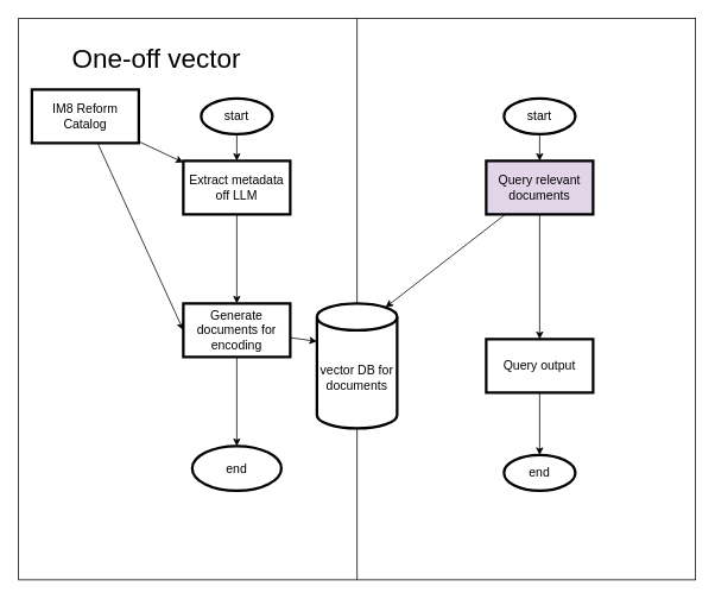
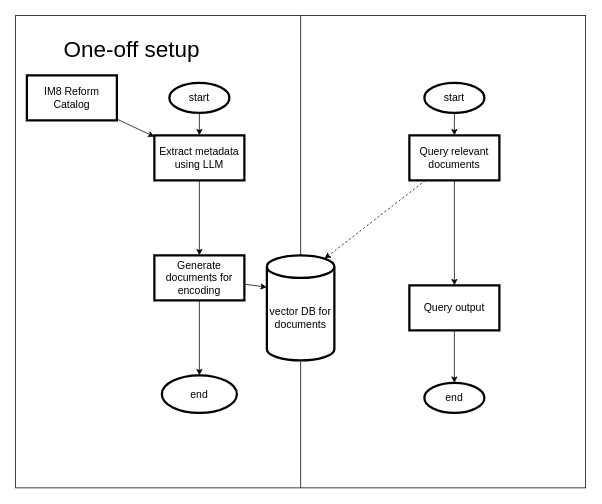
  <mxCell id="0" />
  <mxCell id="1" parent="0" />
  <mxCell id="2" value="" style="rounded=0;whiteSpace=wrap;html=1;" vertex="1" parent="1"><mxGeometry x="20" y="20" width="760" height="630" as="geometry" /></mxCell>
- <mxCell id="3" value="&lt;font style=&quot;font-size: 30px;&quot;&gt;One-off vector&lt;/font&gt;" style="text;html=1;strokeColor=none;fillColor=none;align=center;verticalAlign=middle;whiteSpace=wrap;rounded=0;strokeWidth=3;" vertex="1" parent="1"><mxGeometry x="45" y="50" width="260" height="30" as="geometry" /></mxCell>
+ <mxCell id="3" value="&lt;font style=&quot;font-size: 30px;&quot;&gt;One-off setup&lt;/font&gt;" style="text;html=1;strokeColor=none;fillColor=none;align=center;verticalAlign=middle;whiteSpace=wrap;rounded=0;strokeWidth=3;" vertex="1" parent="1"><mxGeometry x="45" y="50" width="260" height="30" as="geometry" /></mxCell>
  <mxCell id="4" value="" style="endArrow=none;html=1;fontSize=30;entryX=0.5;entryY=0;entryDx=0;entryDy=0;exitX=0.5;exitY=1;exitDx=0;exitDy=0;startArrow=none;" edge="1" parent="1" source="16" target="2"><mxGeometry width="50" height="50" relative="1" as="geometry"><mxPoint x="375" y="340" as="sourcePoint" /><mxPoint x="425" y="290" as="targetPoint" /></mxGeometry></mxCell>
  <mxCell id="5" style="edgeStyle=none;html=1;entryX=0.5;entryY=0;entryDx=0;entryDy=0;fontSize=14;" edge="1" parent="1" source="6" target="11"><mxGeometry relative="1" as="geometry" /></mxCell>
  <mxCell id="6" value="start" style="ellipse;whiteSpace=wrap;html=1;strokeWidth=3;fontSize=14;" vertex="1" parent="1"><mxGeometry x="225" y="110" width="80" height="40" as="geometry" /></mxCell>
  <mxCell id="7" style="edgeStyle=none;html=1;fontSize=14;" edge="1" parent="1" source="9" target="11"><mxGeometry relative="1" as="geometry" /></mxCell>
- <mxCell id="8" style="edgeStyle=none;html=1;entryX=0;entryY=0.5;entryDx=0;entryDy=0;fontSize=14;" edge="1" parent="1" source="9" target="14"><mxGeometry relative="1" as="geometry" /></mxCell>
  <mxCell id="9" value="IM8 Reform&lt;br&gt;Catalog" style="rounded=0;whiteSpace=wrap;html=1;strokeWidth=3;fontSize=14;" vertex="1" parent="1"><mxGeometry x="35" y="100" width="120" height="60" as="geometry" /></mxCell>
  <mxCell id="10" style="edgeStyle=none;html=1;entryX=0.5;entryY=0;entryDx=0;entryDy=0;fontSize=14;" edge="1" parent="1" source="11" target="14"><mxGeometry relative="1" as="geometry" /></mxCell>
- <mxCell id="11" value="Extract metadata off LLM" style="rounded=0;whiteSpace=wrap;html=1;strokeWidth=3;fontSize=14;" vertex="1" parent="1"><mxGeometry x="205" y="180" width="120" height="60" as="geometry" /></mxCell>
+ <mxCell id="11" value="Extract metadata using LLM" style="rounded=0;whiteSpace=wrap;html=1;strokeWidth=3;fontSize=14;" vertex="1" parent="1"><mxGeometry x="205" y="180" width="120" height="60" as="geometry" /></mxCell>
  <mxCell id="12" style="edgeStyle=none;html=1;entryX=0;entryY=0;entryDx=0;entryDy=42.5;entryPerimeter=0;fontSize=14;" edge="1" parent="1" source="14" target="16"><mxGeometry relative="1" as="geometry" /></mxCell>
  <mxCell id="13" style="edgeStyle=none;html=1;entryX=0.5;entryY=0;entryDx=0;entryDy=0;fontSize=14;" edge="1" parent="1" source="14" target="17"><mxGeometry relative="1" as="geometry" /></mxCell>
  <mxCell id="14" value="Generate documents for encoding" style="rounded=0;whiteSpace=wrap;html=1;strokeWidth=3;fontSize=14;" vertex="1" parent="1"><mxGeometry x="205" y="340" width="120" height="60" as="geometry" /></mxCell>
  <mxCell id="15" value="" style="endArrow=none;html=1;fontSize=30;entryX=0.5;entryY=0;entryDx=0;entryDy=0;exitX=0.5;exitY=1;exitDx=0;exitDy=0;" edge="1" parent="1" source="2" target="16"><mxGeometry width="50" height="50" relative="1" as="geometry"><mxPoint x="400" y="650" as="sourcePoint" /><mxPoint x="400" y="20" as="targetPoint" /></mxGeometry></mxCell>
  <mxCell id="16" value="vector DB for documents" style="shape=cylinder3;whiteSpace=wrap;html=1;boundedLbl=1;backgroundOutline=1;size=15;strokeWidth=3;fontSize=14;" vertex="1" parent="1"><mxGeometry x="355" y="340" width="90" height="140" as="geometry" /></mxCell>
  <mxCell id="17" value="end" style="ellipse;whiteSpace=wrap;html=1;strokeWidth=3;fontSize=14;" vertex="1" parent="1"><mxGeometry x="215" y="500" width="100" height="50" as="geometry" /></mxCell>
  <mxCell id="18" style="edgeStyle=none;html=1;entryX=0.5;entryY=0;entryDx=0;entryDy=0;fontSize=14;" edge="1" parent="1" source="19" target="22"><mxGeometry relative="1" as="geometry" /></mxCell>
  <mxCell id="19" value="start" style="ellipse;whiteSpace=wrap;html=1;strokeWidth=3;fontSize=14;" vertex="1" parent="1"><mxGeometry x="565" y="110" width="80" height="40" as="geometry" /></mxCell>
- <mxCell id="20" style="edgeStyle=none;html=1;entryX=0.855;entryY=0;entryDx=0;entryDy=4.35;entryPerimeter=0;fontSize=14;" edge="1" parent="1" source="22" target="16"><mxGeometry relative="1" as="geometry" /></mxCell>
+ <mxCell id="20" style="edgeStyle=none;html=1;entryX=0.855;entryY=0;entryDx=0;entryDy=4.35;entryPerimeter=0;fontSize=14;dashed=1;" edge="1" parent="1" source="22" target="16"><mxGeometry relative="1" as="geometry" /></mxCell>
  <mxCell id="21" style="edgeStyle=none;html=1;entryX=0.5;entryY=0;entryDx=0;entryDy=0;fontSize=14;" edge="1" parent="1" source="22" target="24"><mxGeometry relative="1" as="geometry" /></mxCell>
- <mxCell id="22" value="Query relevant documents" style="rounded=0;whiteSpace=wrap;html=1;strokeWidth=3;fontSize=14;fillColor=#e1d5e7;" vertex="1" parent="1"><mxGeometry x="545" y="180" width="120" height="60" as="geometry" /></mxCell>
+ <mxCell id="22" value="Query relevant documents" style="rounded=0;whiteSpace=wrap;html=1;strokeWidth=3;fontSize=14;" vertex="1" parent="1"><mxGeometry x="545" y="180" width="120" height="60" as="geometry" /></mxCell>
  <mxCell id="23" style="edgeStyle=none;html=1;entryX=0.5;entryY=0;entryDx=0;entryDy=0;fontSize=14;" edge="1" parent="1" source="24" target="25"><mxGeometry relative="1" as="geometry" /></mxCell>
  <mxCell id="24" value="Query output" style="rounded=0;whiteSpace=wrap;html=1;strokeWidth=3;fontSize=14;" vertex="1" parent="1"><mxGeometry x="545" y="380" width="120" height="60" as="geometry" /></mxCell>
  <mxCell id="25" value="end" style="ellipse;whiteSpace=wrap;html=1;strokeWidth=3;fontSize=14;" vertex="1" parent="1"><mxGeometry x="565" y="510" width="80" height="40" as="geometry" /></mxCell>
